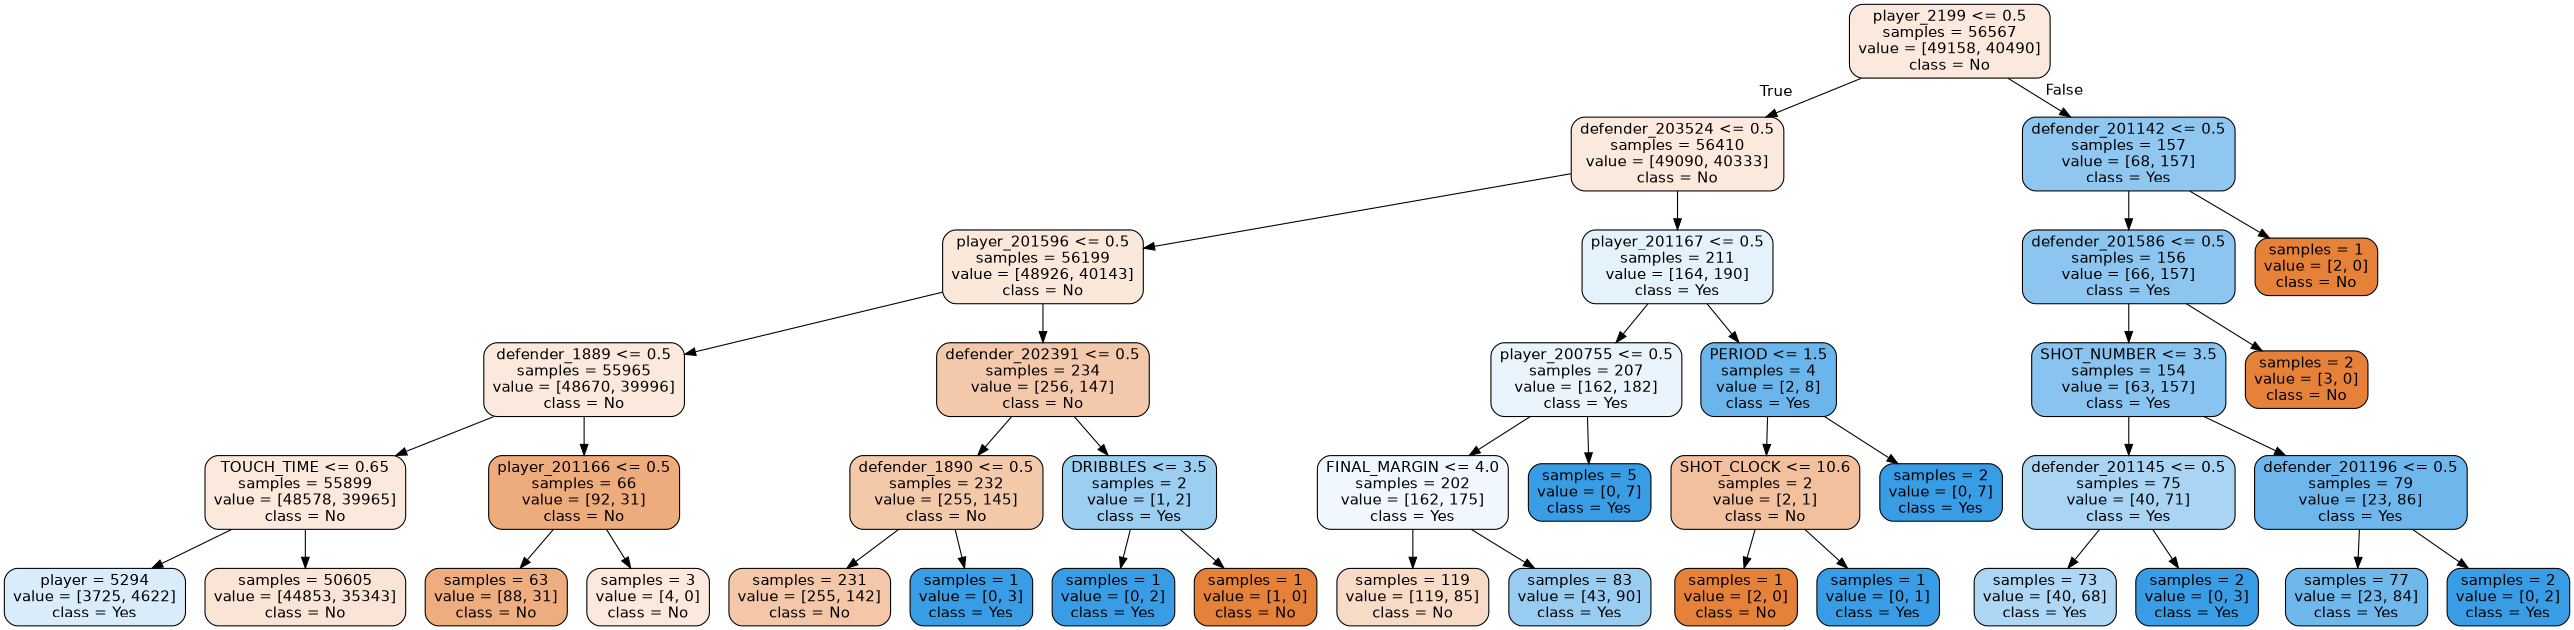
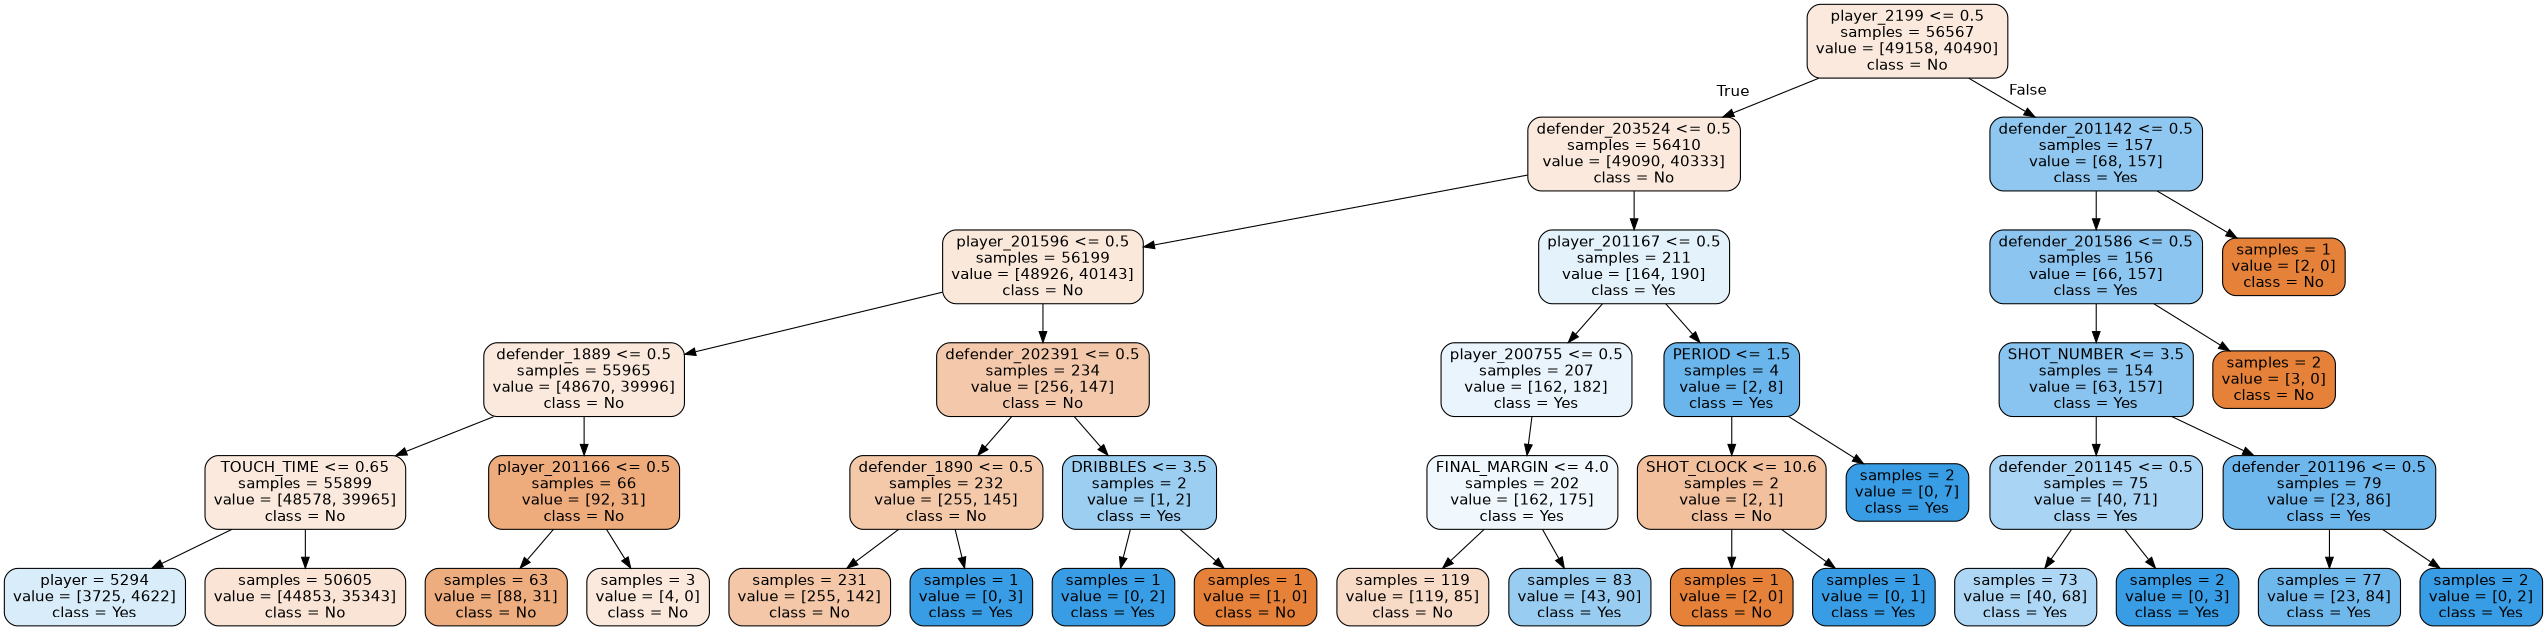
  digraph {
    node [color=black fillcolor="#399de5" fontname=helvetica shape=box style="filled, rounded"]
    edge [fontname=helvetica]
    n1 [fillcolor="#fae9dc" label="player_2199 <= 0.5\nsamples = 56567\nvalue = [49158, 40490]\nclass = No"]
    n2 [fillcolor="#fae9dc" label="defender_203524 <= 0.5\nsamples = 56410\nvalue = [49090, 40333]\nclass = No"]
    n3 [fillcolor="#8fc7f0" label="defender_201142 <= 0.5\nsamples = 157\nvalue = [68, 157]\nclass = Yes"]
    n4 [fillcolor="#fae8db" label="player_201596 <= 0.5\nsamples = 56199\nvalue = [48926, 40143]\nclass = No"]
    n5 [fillcolor="#e4f2fb" label="player_201167 <= 0.5\nsamples = 211\nvalue = [164, 190]\nclass = Yes"]
    n6 [fillcolor="#8cc6f0" label="defender_201586 <= 0.5\nsamples = 156\nvalue = [66, 157]\nclass = Yes"]
    n7 [fillcolor="#e58139" label="samples = 1\nvalue = [2, 0]\nclass = No"]
    n8 [fillcolor="#fae9dc" label="defender_1889 <= 0.5\nsamples = 55965\nvalue = [48670, 39996]\nclass = No"]
    n9 [fillcolor="#f4c9ab" label="defender_202391 <= 0.5\nsamples = 234\nvalue = [256, 147]\nclass = No"]
    n10 [fillcolor="#e9f4fc" label="player_200755 <= 0.5\nsamples = 207\nvalue = [162, 182]\nclass = Yes"]
    n11 [fillcolor="#6ab6ec" label="PERIOD <= 1.5\nsamples = 4\nvalue = [2, 8]\nclass = Yes"]
    n12 [fillcolor="#fae9dc" label="TOUCH_TIME <= 0.65\nsamples = 55899\nvalue = [48578, 39965]\nclass = No"]
    n13 [fillcolor="#eeab7c" label="player_201166 <= 0.5\nsamples = 66\nvalue = [92, 31]\nclass = No"]
    n14 [fillcolor="#f4c9aa" label="defender_1890 <= 0.5\nsamples = 232\nvalue = [255, 145]\nclass = No"]
    n15 [fillcolor="#9ccef2" label="DRIBBLES <= 3.5\nsamples = 2\nvalue = [1, 2]\nclass = Yes"]
    n16 [fillcolor="#d9ecfa" label="player = 5294\nvalue = [3725, 4622]\nclass = Yes"]
    n17 [fillcolor="#f9e4d5" label="samples = 50605\nvalue = [44853, 35343]\nclass = No"]
    n18 [fillcolor="#eead7f" label="samples = 63\nvalue = [88, 31]\nclass = No"]
    n19 [fillcolor="#fae9dc" label="samples = 3\nvalue = [4, 0]\nclass = No"]
    n20 [fillcolor="#f3c7a7" label="samples = 231\nvalue = [255, 142]\nclass = No"]
    n21 [label="samples = 1\nvalue = [0, 3]\nclass = Yes"]
    n22 [label="samples = 1\nvalue = [0, 2]\nclass = Yes"]
    n23 [fillcolor="#e58139" label="samples = 1\nvalue = [1, 0]\nclass = No"]
    n24 [fillcolor="#f0f8fd" label="FINAL_MARGIN <= 4.0\nsamples = 202\nvalue = [162, 175]\nclass = Yes"]
-   n25 [label="samples = 5\nvalue = [0, 7]\nclass = Yes"]
    n26 [fillcolor="#f2c09c" label="SHOT_CLOCK <= 10.6\nsamples = 2\nvalue = [2, 1]\nclass = No"]
    n27 [label="samples = 2\nvalue = [0, 7]\nclass = Yes"]
    n28 [fillcolor="#f8dbc6" label="samples = 119\nvalue = [119, 85]\nclass = No"]
    n29 [fillcolor="#98ccf1" label="samples = 83\nvalue = [43, 90]\nclass = Yes"]
    n30 [fillcolor="#e58139" label="samples = 1\nvalue = [2, 0]\nclass = No"]
    n31 [label="samples = 1\nvalue = [0, 1]\nclass = Yes"]
    n32 [fillcolor="#88c4ef" label="SHOT_NUMBER <= 3.5\nsamples = 154\nvalue = [63, 157]\nclass = Yes"]
    n33 [fillcolor="#e58139" label="samples = 2\nvalue = [3, 0]\nclass = No"]
    n34 [fillcolor="#a9d4f4" label="defender_201145 <= 0.5\nsamples = 75\nvalue = [40, 71]\nclass = Yes"]
    n35 [fillcolor="#6eb7ec" label="defender_201196 <= 0.5\nsamples = 79\nvalue = [23, 86]\nclass = Yes"]
    n36 [fillcolor="#add7f4" label="samples = 73\nvalue = [40, 68]\nclass = Yes"]
    n37 [label="samples = 2\nvalue = [0, 3]\nclass = Yes"]
    n38 [fillcolor="#6fb8ec" label="samples = 77\nvalue = [23, 84]\nclass = Yes"]
    n39 [label="samples = 2\nvalue = [0, 2]\nclass = Yes"]
    n1 -> n2 [headlabel=True labelangle=45 labeldistance=2.5]
    n1 -> n3 [headlabel=False labelangle=-45 labeldistance=2.5]
    n2 -> n4
    n2 -> n5
    n3 -> n6
    n3 -> n7
    n4 -> n8
    n4 -> n9
    n5 -> n10
    n5 -> n11
    n6 -> n32
    n6 -> n33
    n8 -> n12
    n8 -> n13
    n9 -> n14
    n9 -> n15
    n10 -> n24
-   n10 -> n25
    n11 -> n26
    n11 -> n27
    n12 -> n16
    n12 -> n17
    n13 -> n18
    n13 -> n19
    n14 -> n20
    n14 -> n21
    n15 -> n22
    n15 -> n23
    n24 -> n28
    n24 -> n29
    n26 -> n30
    n26 -> n31
    n32 -> n34
    n32 -> n35
    n34 -> n36
    n34 -> n37
    n35 -> n38
    n35 -> n39
  }
